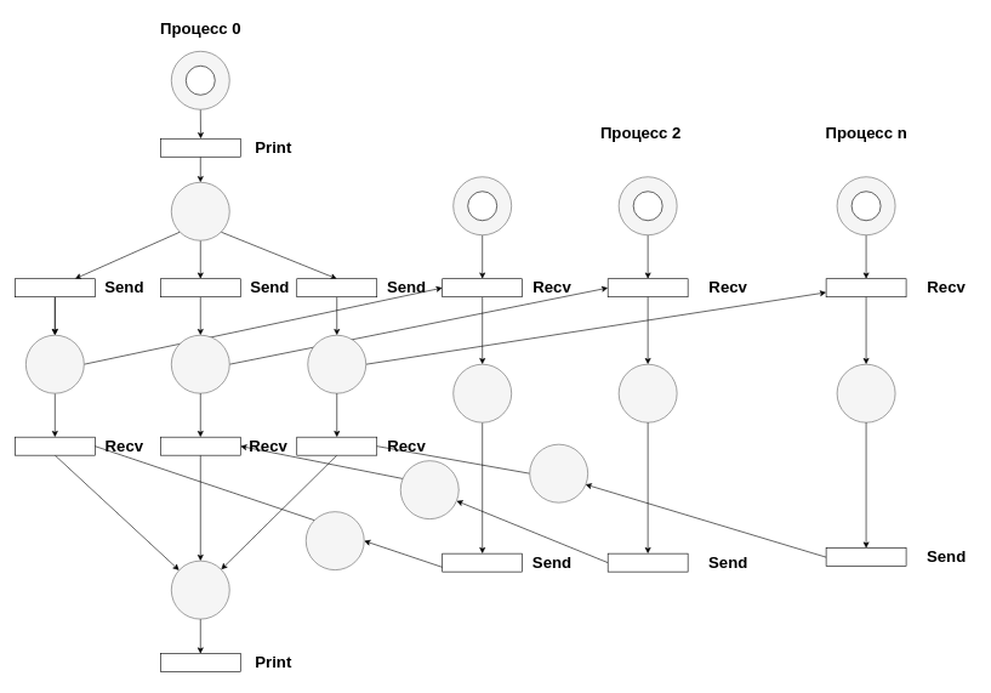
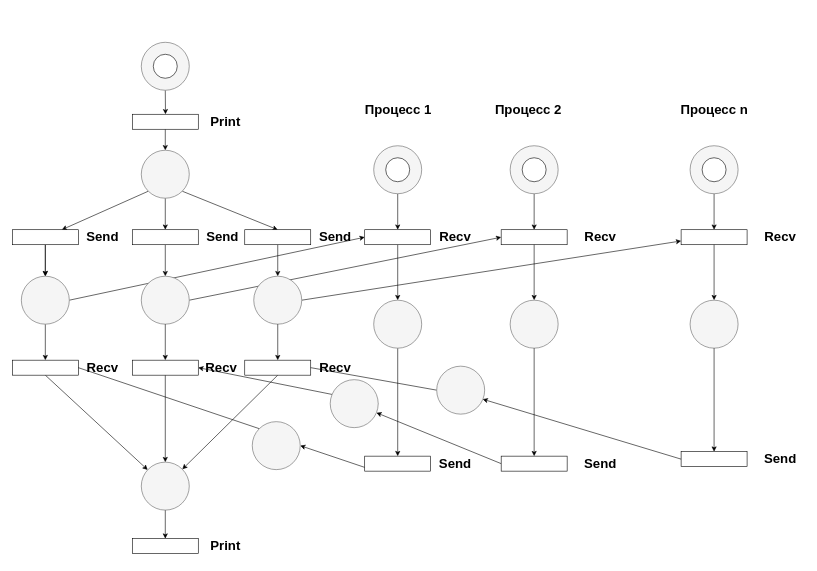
  <mxCell id="0" />
  <mxCell id="1" parent="0" />
  <mxCell id="2" style="edgeStyle=none;html=1;exitX=0.5;exitY=1;exitDx=0;exitDy=0;strokeColor=#000000;fontSize=22;fontColor=#000000;" edge="1" parent="1" source="5" target="28"><mxGeometry relative="1" as="geometry" /></mxCell>
  <mxCell id="3" style="edgeStyle=none;html=1;exitX=0;exitY=1;exitDx=0;exitDy=0;entryX=0.25;entryY=1;entryDx=0;entryDy=0;strokeColor=#000000;fontSize=22;fontColor=#000000;" edge="1" parent="1" source="5" target="52"><mxGeometry relative="1" as="geometry" /></mxCell>
  <mxCell id="4" style="edgeStyle=none;html=1;exitX=1;exitY=1;exitDx=0;exitDy=0;entryX=0.5;entryY=1;entryDx=0;entryDy=0;strokeColor=#000000;fontSize=22;fontColor=#000000;" edge="1" parent="1" source="5" target="57"><mxGeometry relative="1" as="geometry" /></mxCell>
  <mxCell id="5" value="" style="ellipse;whiteSpace=wrap;html=1;aspect=fixed;sketch=0;fillColor=#f5f5f5;fontColor=#333333;strokeColor=#666666;" vertex="1" parent="1"><mxGeometry x="235" y="250" width="80" height="80" as="geometry" /></mxCell>
  <mxCell id="6" style="edgeStyle=none;html=1;exitX=0.5;exitY=0;exitDx=0;exitDy=0;strokeColor=#000000;fontSize=22;fontColor=#000000;entryX=0.5;entryY=0;entryDx=0;entryDy=0;" edge="1" parent="1" source="7" target="30"><mxGeometry relative="1" as="geometry"><mxPoint x="662" y="500" as="targetPoint" /></mxGeometry></mxCell>
  <mxCell id="7" value="" style="rounded=0;whiteSpace=wrap;html=1;sketch=0;rotation=-180;" vertex="1" parent="1"><mxGeometry x="607.5" y="382.5" width="110" height="25" as="geometry" /></mxCell>
  <mxCell id="8" value="&lt;font style=&quot;font-size: 22px;&quot; color=&quot;#000000&quot;&gt;&lt;b&gt;Print&lt;/b&gt;&lt;/font&gt;" style="text;html=1;align=center;verticalAlign=middle;resizable=0;points=[];autosize=1;strokeColor=none;fillColor=none;" vertex="1" parent="1"><mxGeometry x="340" y="182.5" width="70" height="40" as="geometry" /></mxCell>
  <mxCell id="9" value="&lt;font style=&quot;font-size: 22px;&quot; color=&quot;#000000&quot;&gt;&lt;b&gt;Recv&lt;/b&gt;&lt;/font&gt;" style="text;html=1;align=center;verticalAlign=middle;resizable=0;points=[];autosize=1;strokeColor=none;fillColor=none;" vertex="1" parent="1"><mxGeometry x="717.5" y="375" width="80" height="40" as="geometry" /></mxCell>
  <mxCell id="10" value="&lt;font style=&quot;font-size: 22px;&quot; color=&quot;#000000&quot;&gt;&lt;b&gt;Send&lt;/b&gt;&lt;/font&gt;" style="text;html=1;align=center;verticalAlign=middle;resizable=0;points=[];autosize=1;strokeColor=none;fillColor=none;" vertex="1" parent="1"><mxGeometry x="330" y="375" width="80" height="40" as="geometry" /></mxCell>
  <mxCell id="11" style="edgeStyle=orthogonalEdgeStyle;html=1;exitX=0.5;exitY=1;exitDx=0;exitDy=0;entryX=0.5;entryY=1;entryDx=0;entryDy=0;strokeColor=#000000;fontSize=22;fontColor=#000000;" edge="1" parent="1" source="12" target="7"><mxGeometry relative="1" as="geometry" /></mxCell>
  <mxCell id="12" value="" style="ellipse;whiteSpace=wrap;html=1;aspect=fixed;sketch=0;fillColor=#f5f5f5;fontColor=#333333;strokeColor=#666666;" vertex="1" parent="1"><mxGeometry x="622.5" y="242.5" width="80" height="80" as="geometry" /></mxCell>
  <mxCell id="13" value="" style="rounded=0;whiteSpace=wrap;html=1;sketch=0;rotation=-180;" vertex="1" parent="1"><mxGeometry x="835" y="382.5" width="110" height="25" as="geometry" /></mxCell>
  <mxCell id="14" style="edgeStyle=orthogonalEdgeStyle;html=1;exitX=0.5;exitY=1;exitDx=0;exitDy=0;entryX=0.5;entryY=1;entryDx=0;entryDy=0;strokeColor=#000000;fontSize=22;fontColor=#000000;" edge="1" source="15" target="13" parent="1"><mxGeometry relative="1" as="geometry" /></mxCell>
  <mxCell id="15" value="" style="ellipse;whiteSpace=wrap;html=1;aspect=fixed;sketch=0;fillColor=#f5f5f5;fontColor=#333333;strokeColor=#666666;" vertex="1" parent="1"><mxGeometry x="850" y="242.5" width="80" height="80" as="geometry" /></mxCell>
  <mxCell id="16" value="" style="rounded=0;whiteSpace=wrap;html=1;sketch=0;rotation=-180;" vertex="1" parent="1"><mxGeometry x="1135" y="382.5" width="110" height="25" as="geometry" /></mxCell>
  <mxCell id="17" style="edgeStyle=orthogonalEdgeStyle;html=1;exitX=0.5;exitY=1;exitDx=0;exitDy=0;entryX=0.5;entryY=1;entryDx=0;entryDy=0;strokeColor=#000000;fontSize=22;fontColor=#000000;" edge="1" source="18" target="16" parent="1"><mxGeometry relative="1" as="geometry" /></mxCell>
  <mxCell id="18" value="" style="ellipse;whiteSpace=wrap;html=1;aspect=fixed;sketch=0;fillColor=#f5f5f5;fontColor=#333333;strokeColor=#666666;" vertex="1" parent="1"><mxGeometry x="1150" y="242.5" width="80" height="80" as="geometry" /></mxCell>
  <mxCell id="19" value="" style="ellipse;whiteSpace=wrap;html=1;aspect=fixed;sketch=0;fontSize=22;fontColor=#000000;strokeColor=#000000;" vertex="1" parent="1"><mxGeometry x="642.5" y="262.5" width="40" height="40" as="geometry" /></mxCell>
  <mxCell id="20" value="" style="ellipse;whiteSpace=wrap;html=1;aspect=fixed;sketch=0;fontSize=22;fontColor=#000000;strokeColor=#000000;" vertex="1" parent="1"><mxGeometry x="870" y="262.5" width="40" height="40" as="geometry" /></mxCell>
  <mxCell id="21" value="" style="ellipse;whiteSpace=wrap;html=1;aspect=fixed;sketch=0;fontSize=22;fontColor=#000000;strokeColor=#000000;" vertex="1" parent="1"><mxGeometry x="1170" y="262.5" width="40" height="40" as="geometry" /></mxCell>
  <mxCell id="22" value="&lt;font style=&quot;font-size: 22px;&quot; color=&quot;#000000&quot;&gt;&lt;b&gt;Recv&lt;/b&gt;&lt;/font&gt;" style="text;html=1;align=center;verticalAlign=middle;resizable=0;points=[];autosize=1;strokeColor=none;fillColor=none;" vertex="1" parent="1"><mxGeometry x="960" y="375" width="80" height="40" as="geometry" /></mxCell>
  <mxCell id="23" value="&lt;font style=&quot;font-size: 22px;&quot; color=&quot;#000000&quot;&gt;&lt;b&gt;Recv&lt;/b&gt;&lt;/font&gt;" style="text;html=1;align=center;verticalAlign=middle;resizable=0;points=[];autosize=1;strokeColor=none;fillColor=none;" vertex="1" parent="1"><mxGeometry x="1260" y="375" width="80" height="40" as="geometry" /></mxCell>
+ <mxCell id="24" value="&lt;font color=&quot;#000000&quot;&gt;&lt;span style=&quot;font-size: 22px;&quot;&gt;&lt;b&gt;Процесс 1&lt;/b&gt;&lt;/span&gt;&lt;/font&gt;" style="text;html=1;align=center;verticalAlign=middle;resizable=0;points=[];autosize=1;strokeColor=none;fillColor=none;" vertex="1" parent="1"><mxGeometry x="597.5" y="162.5" width="130" height="40" as="geometry" /></mxCell>
  <mxCell id="25" value="&lt;font color=&quot;#000000&quot;&gt;&lt;span style=&quot;font-size: 22px;&quot;&gt;&lt;b&gt;Процесс 2&lt;/b&gt;&lt;/span&gt;&lt;/font&gt;" style="text;html=1;align=center;verticalAlign=middle;resizable=0;points=[];autosize=1;strokeColor=none;fillColor=none;" vertex="1" parent="1"><mxGeometry x="815" y="162.5" width="130" height="40" as="geometry" /></mxCell>
  <mxCell id="26" value="&lt;font color=&quot;#000000&quot;&gt;&lt;span style=&quot;font-size: 22px;&quot;&gt;&lt;b&gt;Процесс n&lt;/b&gt;&lt;/span&gt;&lt;/font&gt;" style="text;html=1;align=center;verticalAlign=middle;resizable=0;points=[];autosize=1;strokeColor=none;fillColor=none;" vertex="1" parent="1"><mxGeometry x="1120" y="162.5" width="140" height="40" as="geometry" /></mxCell>
  <mxCell id="27" style="edgeStyle=none;html=1;exitX=0.5;exitY=0;exitDx=0;exitDy=0;strokeColor=#000000;fontSize=22;fontColor=#000000;" edge="1" parent="1" source="28" target="34"><mxGeometry relative="1" as="geometry" /></mxCell>
  <mxCell id="28" value="" style="rounded=0;whiteSpace=wrap;html=1;sketch=0;rotation=-180;" vertex="1" parent="1"><mxGeometry x="220" y="382.5" width="110" height="25" as="geometry" /></mxCell>
  <mxCell id="29" style="edgeStyle=none;html=1;exitX=0.5;exitY=1;exitDx=0;exitDy=0;entryX=0.5;entryY=1;entryDx=0;entryDy=0;strokeColor=#000000;fontSize=22;fontColor=#000000;" edge="1" parent="1" source="30" target="41"><mxGeometry relative="1" as="geometry"><mxPoint x="662.5" y="640" as="sourcePoint" /></mxGeometry></mxCell>
  <mxCell id="30" value="" style="ellipse;whiteSpace=wrap;html=1;aspect=fixed;sketch=0;fillColor=#f5f5f5;fontColor=#333333;strokeColor=#666666;" vertex="1" parent="1"><mxGeometry x="622.5" y="500" width="80" height="80" as="geometry" /></mxCell>
  <mxCell id="31" style="edgeStyle=none;html=1;exitX=1;exitY=0.5;exitDx=0;exitDy=0;entryX=1;entryY=0.5;entryDx=0;entryDy=0;strokeColor=#000000;fontSize=22;fontColor=#000000;" edge="1" parent="1" source="54" target="7"><mxGeometry relative="1" as="geometry" /></mxCell>
  <mxCell id="32" style="edgeStyle=none;html=1;exitX=1;exitY=0.5;exitDx=0;exitDy=0;entryX=1;entryY=0.5;entryDx=0;entryDy=0;strokeColor=#000000;fontSize=22;fontColor=#000000;" edge="1" parent="1" source="34" target="13"><mxGeometry relative="1" as="geometry" /></mxCell>
  <mxCell id="33" style="edgeStyle=none;html=1;entryX=1;entryY=0.25;entryDx=0;entryDy=0;strokeColor=#000000;fontSize=22;fontColor=#000000;exitX=1;exitY=0.5;exitDx=0;exitDy=0;" edge="1" parent="1" source="58" target="16"><mxGeometry relative="1" as="geometry"><mxPoint x="315" y="500" as="sourcePoint" /></mxGeometry></mxCell>
  <mxCell id="34" value="" style="ellipse;whiteSpace=wrap;html=1;aspect=fixed;sketch=0;fillColor=#f5f5f5;fontColor=#333333;strokeColor=#666666;" vertex="1" parent="1"><mxGeometry x="235" y="460" width="80" height="80" as="geometry" /></mxCell>
- <mxCell id="35" value="&lt;font color=&quot;#000000&quot;&gt;&lt;span style=&quot;font-size: 22px;&quot;&gt;&lt;b&gt;Процесс 0&lt;/b&gt;&lt;/span&gt;&lt;/font&gt;" style="text;html=1;align=center;verticalAlign=middle;resizable=0;points=[];autosize=1;strokeColor=none;fillColor=none;" vertex="1" parent="1"><mxGeometry x="210" y="20" width="130" height="40" as="geometry" /></mxCell>
  <mxCell id="36" style="edgeStyle=none;html=1;exitX=0.5;exitY=0;exitDx=0;exitDy=0;strokeColor=#000000;fontSize=22;fontColor=#000000;entryX=0.5;entryY=0;entryDx=0;entryDy=0;" edge="1" target="37" parent="1"><mxGeometry relative="1" as="geometry"><mxPoint x="889.5" y="500" as="targetPoint" /><mxPoint x="890" y="407.5" as="sourcePoint" /></mxGeometry></mxCell>
  <mxCell id="37" value="" style="ellipse;whiteSpace=wrap;html=1;aspect=fixed;sketch=0;fillColor=#f5f5f5;fontColor=#333333;strokeColor=#666666;" vertex="1" parent="1"><mxGeometry x="850" y="500" width="80" height="80" as="geometry" /></mxCell>
  <mxCell id="38" style="edgeStyle=none;html=1;exitX=0.5;exitY=0;exitDx=0;exitDy=0;strokeColor=#000000;fontSize=22;fontColor=#000000;entryX=0.5;entryY=0;entryDx=0;entryDy=0;" edge="1" target="39" parent="1"><mxGeometry relative="1" as="geometry"><mxPoint x="1189.5" y="500" as="targetPoint" /><mxPoint x="1190" y="407.5" as="sourcePoint" /></mxGeometry></mxCell>
  <mxCell id="39" value="" style="ellipse;whiteSpace=wrap;html=1;aspect=fixed;sketch=0;fillColor=#f5f5f5;fontColor=#333333;strokeColor=#666666;" vertex="1" parent="1"><mxGeometry x="1150" y="500" width="80" height="80" as="geometry" /></mxCell>
  <mxCell id="40" style="edgeStyle=none;html=1;exitX=1;exitY=0.25;exitDx=0;exitDy=0;entryX=1;entryY=0.5;entryDx=0;entryDy=0;strokeColor=#000000;fontSize=22;fontColor=#000000;" edge="1" parent="1" source="41" target="83"><mxGeometry relative="1" as="geometry" /></mxCell>
  <mxCell id="41" value="" style="rounded=0;whiteSpace=wrap;html=1;sketch=0;rotation=-180;" vertex="1" parent="1"><mxGeometry x="607.5" y="760" width="110" height="25" as="geometry" /></mxCell>
  <mxCell id="42" style="edgeStyle=none;html=1;exitX=0.5;exitY=1;exitDx=0;exitDy=0;entryX=0.5;entryY=1;entryDx=0;entryDy=0;strokeColor=#000000;fontSize=22;fontColor=#000000;" edge="1" target="45" parent="1" source="37"><mxGeometry relative="1" as="geometry"><mxPoint x="890" y="640" as="sourcePoint" /></mxGeometry></mxCell>
  <mxCell id="43" style="edgeStyle=none;html=1;exitX=1;exitY=0.5;exitDx=0;exitDy=0;entryX=0;entryY=0.5;entryDx=0;entryDy=0;strokeColor=#000000;fontSize=22;fontColor=#000000;startArrow=none;" edge="1" parent="1" source="82" target="73"><mxGeometry relative="1" as="geometry" /></mxCell>
  <mxCell id="44" style="edgeStyle=none;html=1;exitX=1;exitY=0.5;exitDx=0;exitDy=0;strokeColor=#000000;fontSize=22;fontColor=#000000;" edge="1" parent="1" source="45" target="82"><mxGeometry relative="1" as="geometry" /></mxCell>
  <mxCell id="45" value="" style="rounded=0;whiteSpace=wrap;html=1;sketch=0;rotation=-180;" vertex="1" parent="1"><mxGeometry x="835" y="760" width="110" height="25" as="geometry" /></mxCell>
  <mxCell id="46" style="edgeStyle=none;html=1;exitX=0.5;exitY=1;exitDx=0;exitDy=0;entryX=0.5;entryY=1;entryDx=0;entryDy=0;strokeColor=#000000;fontSize=22;fontColor=#000000;" edge="1" target="48" parent="1" source="39"><mxGeometry relative="1" as="geometry"><mxPoint x="1190" y="640" as="sourcePoint" /></mxGeometry></mxCell>
  <mxCell id="47" style="edgeStyle=none;html=1;exitX=1;exitY=0.5;exitDx=0;exitDy=0;entryX=0.958;entryY=0.688;entryDx=0;entryDy=0;entryPerimeter=0;strokeColor=#000000;fontSize=22;fontColor=#000000;" edge="1" parent="1" source="48" target="81"><mxGeometry relative="1" as="geometry" /></mxCell>
  <mxCell id="48" value="" style="rounded=0;whiteSpace=wrap;html=1;sketch=0;rotation=-180;" vertex="1" parent="1"><mxGeometry x="1135" y="752.5" width="110" height="25" as="geometry" /></mxCell>
  <mxCell id="49" value="&lt;font style=&quot;font-size: 22px;&quot; color=&quot;#000000&quot;&gt;&lt;b&gt;Send&lt;/b&gt;&lt;/font&gt;" style="text;html=1;align=center;verticalAlign=middle;resizable=0;points=[];autosize=1;strokeColor=none;fillColor=none;" vertex="1" parent="1"><mxGeometry x="130" y="375" width="80" height="40" as="geometry" /></mxCell>
  <mxCell id="50" style="edgeStyle=none;html=1;exitX=0.5;exitY=0;exitDx=0;exitDy=0;strokeColor=#000000;fontSize=22;fontColor=#000000;" edge="1" source="52" target="54" parent="1"><mxGeometry relative="1" as="geometry" /></mxCell>
  <mxCell id="51" style="edgeStyle=none;html=1;entryX=0.5;entryY=0;entryDx=0;entryDy=0;strokeColor=#000000;fontSize=22;fontColor=#000000;" edge="1" parent="1" source="52" target="54"><mxGeometry relative="1" as="geometry" /></mxCell>
  <mxCell id="52" value="" style="rounded=0;whiteSpace=wrap;html=1;sketch=0;rotation=-180;" vertex="1" parent="1"><mxGeometry x="20" y="382.5" width="110" height="25" as="geometry" /></mxCell>
  <mxCell id="53" style="edgeStyle=none;html=1;exitX=0.5;exitY=1;exitDx=0;exitDy=0;entryX=0.5;entryY=1;entryDx=0;entryDy=0;strokeColor=#000000;fontSize=22;fontColor=#000000;" edge="1" parent="1" source="54" target="68"><mxGeometry relative="1" as="geometry" /></mxCell>
  <mxCell id="54" value="" style="ellipse;whiteSpace=wrap;html=1;aspect=fixed;sketch=0;fillColor=#f5f5f5;fontColor=#333333;strokeColor=#666666;" vertex="1" parent="1"><mxGeometry x="35" y="460" width="80" height="80" as="geometry" /></mxCell>
  <mxCell id="55" value="&lt;font style=&quot;font-size: 22px;&quot; color=&quot;#000000&quot;&gt;&lt;b&gt;Send&lt;/b&gt;&lt;/font&gt;" style="text;html=1;align=center;verticalAlign=middle;resizable=0;points=[];autosize=1;strokeColor=none;fillColor=none;" vertex="1" parent="1"><mxGeometry x="517.5" y="375" width="80" height="40" as="geometry" /></mxCell>
  <mxCell id="56" style="edgeStyle=none;html=1;exitX=0.5;exitY=0;exitDx=0;exitDy=0;strokeColor=#000000;fontSize=22;fontColor=#000000;" edge="1" source="57" target="58" parent="1"><mxGeometry relative="1" as="geometry" /></mxCell>
  <mxCell id="57" value="" style="rounded=0;whiteSpace=wrap;html=1;sketch=0;rotation=-180;" vertex="1" parent="1"><mxGeometry x="407.5" y="382.5" width="110" height="25" as="geometry" /></mxCell>
  <mxCell id="58" value="" style="ellipse;whiteSpace=wrap;html=1;aspect=fixed;sketch=0;fillColor=#f5f5f5;fontColor=#333333;strokeColor=#666666;" vertex="1" parent="1"><mxGeometry x="422.5" y="460" width="80" height="80" as="geometry" /></mxCell>
  <mxCell id="59" style="edgeStyle=none;html=1;exitX=0.5;exitY=1;exitDx=0;exitDy=0;strokeColor=#000000;fontSize=22;fontColor=#000000;" edge="1" parent="1" source="60"><mxGeometry relative="1" as="geometry"><mxPoint x="275.333" y="190" as="targetPoint" /></mxGeometry></mxCell>
  <mxCell id="60" value="" style="ellipse;whiteSpace=wrap;html=1;aspect=fixed;sketch=0;fillColor=#f5f5f5;fontColor=#333333;strokeColor=#666666;" vertex="1" parent="1"><mxGeometry x="235" y="70" width="80" height="80" as="geometry" /></mxCell>
  <mxCell id="61" value="" style="ellipse;whiteSpace=wrap;html=1;aspect=fixed;sketch=0;fontSize=22;fontColor=#000000;strokeColor=#000000;" vertex="1" parent="1"><mxGeometry x="255" y="90" width="40" height="40" as="geometry" /></mxCell>
  <mxCell id="62" style="edgeStyle=none;html=1;exitX=0.5;exitY=0;exitDx=0;exitDy=0;entryX=0.5;entryY=0;entryDx=0;entryDy=0;strokeColor=#000000;fontSize=22;fontColor=#000000;" edge="1" parent="1" source="63" target="5"><mxGeometry relative="1" as="geometry" /></mxCell>
  <mxCell id="63" value="" style="rounded=0;whiteSpace=wrap;html=1;sketch=0;rotation=-180;" vertex="1" parent="1"><mxGeometry x="220" y="190" width="110" height="25" as="geometry" /></mxCell>
  <mxCell id="64" value="&lt;font style=&quot;font-size: 22px;&quot; color=&quot;#000000&quot;&gt;&lt;b&gt;Send&lt;/b&gt;&lt;/font&gt;" style="text;html=1;align=center;verticalAlign=middle;resizable=0;points=[];autosize=1;strokeColor=none;fillColor=none;" vertex="1" parent="1"><mxGeometry x="717.5" y="752.5" width="80" height="40" as="geometry" /></mxCell>
  <mxCell id="65" value="&lt;font style=&quot;font-size: 22px;&quot; color=&quot;#000000&quot;&gt;&lt;b&gt;Send&lt;/b&gt;&lt;/font&gt;" style="text;html=1;align=center;verticalAlign=middle;resizable=0;points=[];autosize=1;strokeColor=none;fillColor=none;" vertex="1" parent="1"><mxGeometry x="960" y="752.5" width="80" height="40" as="geometry" /></mxCell>
  <mxCell id="66" value="&lt;font style=&quot;font-size: 22px;&quot; color=&quot;#000000&quot;&gt;&lt;b&gt;Send&lt;/b&gt;&lt;/font&gt;" style="text;html=1;align=center;verticalAlign=middle;resizable=0;points=[];autosize=1;strokeColor=none;fillColor=none;" vertex="1" parent="1"><mxGeometry x="1260" y="745" width="80" height="40" as="geometry" /></mxCell>
  <mxCell id="67" style="edgeStyle=none;html=1;exitX=0.5;exitY=0;exitDx=0;exitDy=0;strokeColor=#000000;fontSize=22;fontColor=#000000;" edge="1" source="68" target="70" parent="1"><mxGeometry relative="1" as="geometry" /></mxCell>
  <mxCell id="68" value="" style="rounded=0;whiteSpace=wrap;html=1;sketch=0;rotation=-180;" vertex="1" parent="1"><mxGeometry x="20" y="600" width="110" height="25" as="geometry" /></mxCell>
  <mxCell id="69" style="edgeStyle=none;html=1;exitX=0.5;exitY=1;exitDx=0;exitDy=0;entryX=0.5;entryY=1;entryDx=0;entryDy=0;strokeColor=#000000;fontSize=22;fontColor=#000000;" edge="1" parent="1" source="70" target="84"><mxGeometry relative="1" as="geometry" /></mxCell>
  <mxCell id="70" value="" style="ellipse;whiteSpace=wrap;html=1;aspect=fixed;sketch=0;fillColor=#f5f5f5;fontColor=#333333;strokeColor=#666666;" vertex="1" parent="1"><mxGeometry x="235" y="770" width="80" height="80" as="geometry" /></mxCell>
  <mxCell id="71" style="edgeStyle=none;html=1;exitX=0.5;exitY=1;exitDx=0;exitDy=0;entryX=0.5;entryY=1;entryDx=0;entryDy=0;strokeColor=#000000;fontSize=22;fontColor=#000000;" edge="1" target="73" parent="1"><mxGeometry relative="1" as="geometry"><mxPoint x="275" y="540" as="sourcePoint" /></mxGeometry></mxCell>
  <mxCell id="72" style="edgeStyle=none;html=1;exitX=0.5;exitY=0;exitDx=0;exitDy=0;strokeColor=#000000;fontSize=22;fontColor=#000000;" edge="1" parent="1" source="73" target="70"><mxGeometry relative="1" as="geometry" /></mxCell>
  <mxCell id="73" value="" style="rounded=0;whiteSpace=wrap;html=1;sketch=0;rotation=-180;" vertex="1" parent="1"><mxGeometry x="220" y="600" width="110" height="25" as="geometry" /></mxCell>
  <mxCell id="74" style="edgeStyle=none;html=1;exitX=0.5;exitY=1;exitDx=0;exitDy=0;entryX=0.5;entryY=1;entryDx=0;entryDy=0;strokeColor=#000000;fontSize=22;fontColor=#000000;" edge="1" target="76" parent="1"><mxGeometry relative="1" as="geometry"><mxPoint x="462.5" y="540" as="sourcePoint" /></mxGeometry></mxCell>
  <mxCell id="75" style="edgeStyle=none;html=1;exitX=0.5;exitY=0;exitDx=0;exitDy=0;strokeColor=#000000;fontSize=22;fontColor=#000000;" edge="1" parent="1" source="76" target="70"><mxGeometry relative="1" as="geometry" /></mxCell>
  <mxCell id="76" value="" style="rounded=0;whiteSpace=wrap;html=1;sketch=0;rotation=-180;" vertex="1" parent="1"><mxGeometry x="407.5" y="600" width="110" height="25" as="geometry" /></mxCell>
  <mxCell id="77" value="" style="edgeStyle=none;html=1;exitX=0;exitY=0;exitDx=0;exitDy=0;entryX=0;entryY=0.5;entryDx=0;entryDy=0;strokeColor=#000000;fontSize=22;fontColor=#000000;endArrow=none;startArrow=none;" edge="1" parent="1" source="83"><mxGeometry relative="1" as="geometry"><mxPoint x="607.5" y="668.75" as="sourcePoint" /><mxPoint x="130" y="612.5" as="targetPoint" /></mxGeometry></mxCell>
  <mxCell id="78" value="&lt;font style=&quot;font-size: 22px;&quot; color=&quot;#000000&quot;&gt;&lt;b&gt;Recv&lt;/b&gt;&lt;/font&gt;" style="text;html=1;align=center;verticalAlign=middle;resizable=0;points=[];autosize=1;strokeColor=none;fillColor=none;" vertex="1" parent="1"><mxGeometry x="327.5" y="592.5" width="80" height="40" as="geometry" /></mxCell>
  <mxCell id="79" value="" style="edgeStyle=none;html=1;exitX=0;exitY=0.5;exitDx=0;exitDy=0;entryX=0;entryY=0.5;entryDx=0;entryDy=0;strokeColor=#000000;fontSize=22;fontColor=#000000;endArrow=none;" edge="1" parent="1" source="81" target="80"><mxGeometry relative="1" as="geometry"><mxPoint x="1135" y="662.5" as="sourcePoint" /><mxPoint x="517.5" y="612.5" as="targetPoint" /></mxGeometry></mxCell>
  <mxCell id="80" value="&lt;font style=&quot;font-size: 22px;&quot; color=&quot;#000000&quot;&gt;&lt;b&gt;Recv&lt;/b&gt;&lt;/font&gt;" style="text;html=1;align=center;verticalAlign=middle;resizable=0;points=[];autosize=1;strokeColor=none;fillColor=none;" vertex="1" parent="1"><mxGeometry x="517.5" y="592.5" width="80" height="40" as="geometry" /></mxCell>
  <mxCell id="81" value="" style="ellipse;whiteSpace=wrap;html=1;aspect=fixed;sketch=0;fillColor=#f5f5f5;fontColor=#333333;strokeColor=#666666;" vertex="1" parent="1"><mxGeometry x="727.5" y="610" width="80" height="80" as="geometry" /></mxCell>
  <mxCell id="82" value="" style="ellipse;whiteSpace=wrap;html=1;aspect=fixed;sketch=0;fillColor=#f5f5f5;fontColor=#333333;strokeColor=#666666;" vertex="1" parent="1"><mxGeometry x="550" y="632.5" width="80" height="80" as="geometry" /></mxCell>
  <mxCell id="83" value="" style="ellipse;whiteSpace=wrap;html=1;aspect=fixed;sketch=0;fillColor=#f5f5f5;fontColor=#333333;strokeColor=#666666;" vertex="1" parent="1"><mxGeometry x="420" y="702.5" width="80" height="80" as="geometry" /></mxCell>
  <mxCell id="84" value="" style="rounded=0;whiteSpace=wrap;html=1;sketch=0;rotation=-180;" vertex="1" parent="1"><mxGeometry x="220" y="897.5" width="110" height="25" as="geometry" /></mxCell>
  <mxCell id="85" value="&lt;font style=&quot;font-size: 22px;&quot; color=&quot;#000000&quot;&gt;&lt;b&gt;Print&lt;/b&gt;&lt;/font&gt;" style="text;html=1;align=center;verticalAlign=middle;resizable=0;points=[];autosize=1;strokeColor=none;fillColor=none;" vertex="1" parent="1"><mxGeometry x="340" y="890" width="70" height="40" as="geometry" /></mxCell>
  <mxCell id="86" value="&lt;font style=&quot;font-size: 22px;&quot; color=&quot;#000000&quot;&gt;&lt;b&gt;Recv&lt;/b&gt;&lt;/font&gt;" style="text;html=1;align=center;verticalAlign=middle;resizable=0;points=[];autosize=1;strokeColor=none;fillColor=none;" vertex="1" parent="1"><mxGeometry x="130" y="592.5" width="80" height="40" as="geometry" /></mxCell>
